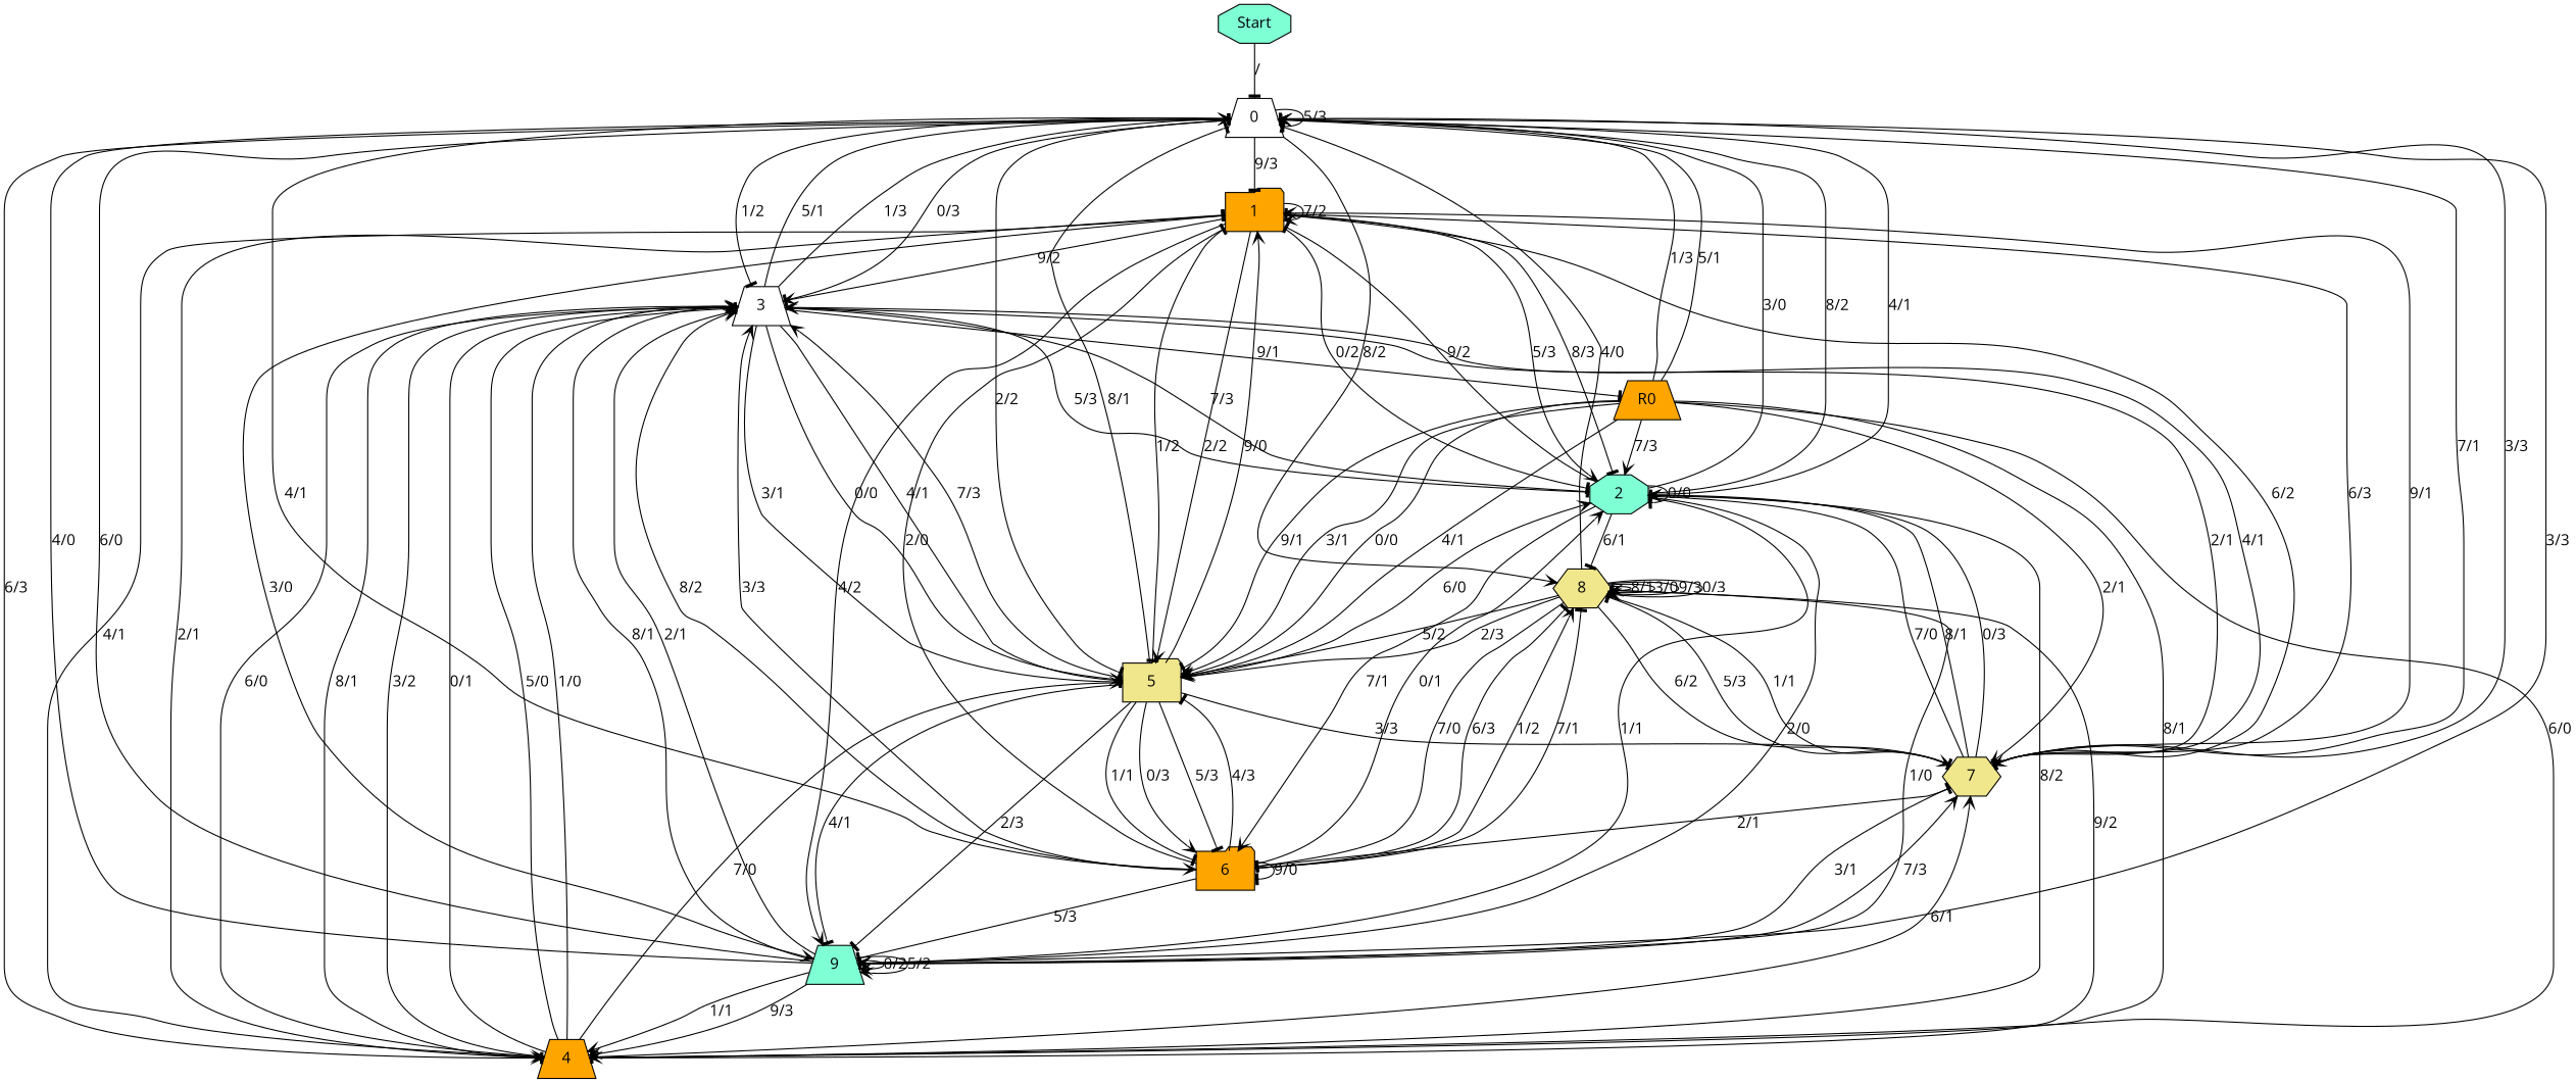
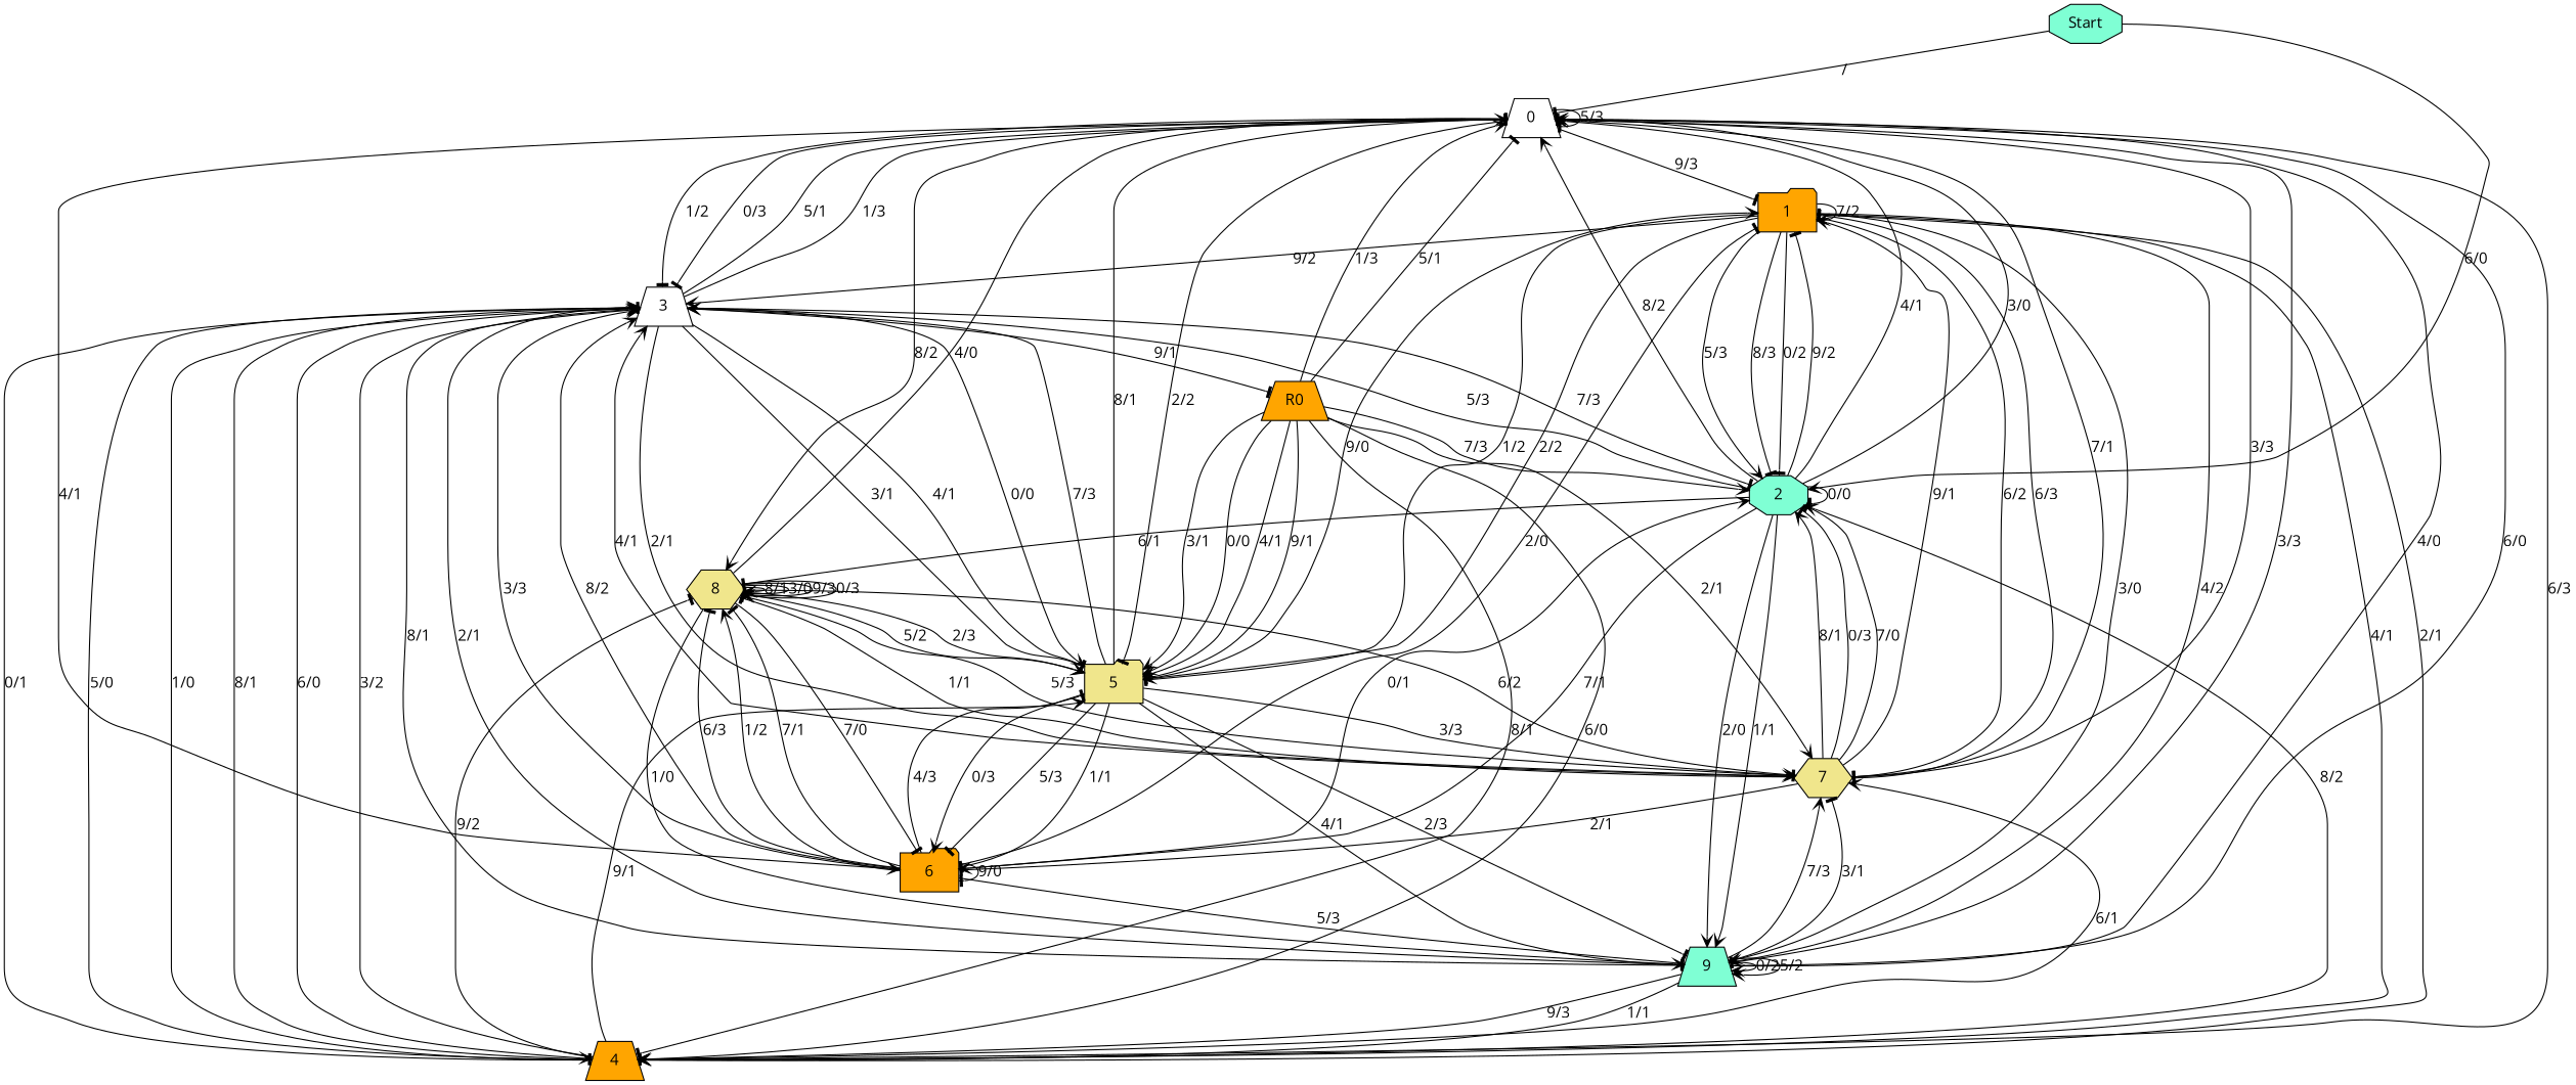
  digraph {
    fontname="Open Sans"
    node [fillcolor=orange fontname="Open Sans" shape=trapezium style=filled]
    edge [arrowhead=vee fontname="Open Sans"]
    Start [fillcolor=aquamarine shape=octagon]
    0 [fillcolor=white]
    1 [shape=folder]
    3 [fillcolor=white]
    6 [shape=folder]
    9 [fillcolor=aquamarine]
    4
    7 [fillcolor=khaki shape=hexagon]
    5 [fillcolor=khaki shape=folder]
    8 [fillcolor=khaki shape=hexagon]
    2 [fillcolor=aquamarine shape=octagon]
    n12 [label=R0]
    Start -> 0 [arrowhead=tee label="/"]
    0 -> 0 [arrowhead=tee label="5/3"]
    0 -> 1 [arrowhead=tee label="9/3"]
    0 -> 3 [arrowhead=tee label="0/3"]
    0 -> 3 [arrowhead=tee label="1/2"]
    0 -> 6 [label="4/1"]
    0 -> 9 [arrowhead=tee label="3/3"]
-   0 -> 4 [label="6/3"]
+   0 -> 4 [arrowhead=tee label="6/3"]
    0 -> 7 [arrowhead=tee label="7/1"]
    0 -> 5 [arrowhead=tee label="2/2"]
    0 -> 8 [label="8/2"]
    1 -> 1 [label="7/2"]
    1 -> 3 [label="9/2"]
    1 -> 9 [label="3/0"]
    1 -> 9 [label="4/2"]
    1 -> 7 [arrowhead=tee label="6/2"]
    1 -> 5 [arrowhead=tee label="1/2"]
    1 -> 5 [label="2/2"]
    1 -> 2 [label="5/3"]
    1 -> 2 [arrowhead=tee label="8/3"]
    1 -> 2 [arrowhead=tee label="0/2"]
    3 -> 0 [label="5/1"]
    3 -> 0 [arrowhead=tee label="1/3"]
    3 -> 4 [arrowhead=tee label="8/1"]
    3 -> 4 [label="6/0"]
    3 -> 7 [label="2/1"]
    3 -> 5 [arrowhead=tee label="3/1"]
    3 -> 5 [arrowhead=tee label="4/1"]
    3 -> 5 [label="0/0"]
    3 -> 2 [arrowhead=tee label="7/3"]
    3 -> n12 [arrowhead=tee label="9/1"]
    6 -> 1 [arrowhead=tee label="2/0"]
    6 -> 3 [label="8/2"]
    6 -> 3 [label="3/3"]
    6 -> 6 [arrowhead=tee label="9/0"]
    6 -> 9 [arrowhead=tee label="5/3"]
    6 -> 5 [arrowhead=tee label="4/3"]
    6 -> 8 [arrowhead=tee label="6/3"]
    6 -> 8 [label="1/2"]
    6 -> 8 [arrowhead=tee label="7/1"]
    6 -> 2 [label="0/1"]
    9 -> 0 [label="4/0"]
    9 -> 0 [arrowhead=tee label="6/0"]
    9 -> 3 [label="8/1"]
    9 -> 3 [label="2/1"]
    9 -> 9 [label="0/2"]
    9 -> 9 [label="5/2"]
    9 -> 4 [label="9/3"]
    9 -> 4 [label="1/1"]
    9 -> 7 [label="7/3"]
    9 -> 7 [arrowhead=tee label="3/1"]
    4 -> 1 [arrowhead=tee label="4/1"]
    4 -> 1 [arrowhead=tee label="2/1"]
    4 -> 3 [label="3/2"]
    4 -> 3 [label="0/1"]
    4 -> 3 [arrowhead=tee label="5/0"]
    4 -> 3 [label="1/0"]
    4 -> 7 [label="6/1"]
-   4 -> 5 [label="7/0"]
+   4 -> 5 [label="9/1"]
    4 -> 8 [arrowhead=tee label="9/2"]
    4 -> 2 [label="8/2"]
    7 -> 0 [arrowhead=tee label="3/3"]
    7 -> 1 [arrowhead=tee label="6/3"]
    7 -> 1 [label="9/1"]
    7 -> 3 [label="4/1"]
    7 -> 6 [arrowhead=tee label="2/1"]
    7 -> 8 [arrowhead=tee label="5/3"]
    7 -> 8 [arrowhead=tee label="1/1"]
    7 -> 2 [label="8/1"]
    7 -> 2 [arrowhead=tee label="0/3"]
    7 -> 2 [arrowhead=tee label="7/0"]
    5 -> 0 [arrowhead=tee label="8/1"]
    5 -> 1 [label="9/0"]
    5 -> 3 [label="7/3"]
    5 -> 6 [label="0/3"]
    5 -> 6 [arrowhead=tee label="1/1"]
    5 -> 6 [arrowhead=tee label="5/3"]
    5 -> 9 [arrowhead=tee label="4/1"]
    5 -> 9 [arrowhead=tee label="2/3"]
    5 -> 7 [arrowhead=tee label="3/3"]
-   5 -> 2 [label="6/0"]
+   Start -> 2 [label="6/0"]
    8 -> 0 [arrowhead=tee label="4/0"]
    8 -> 6 [arrowhead=tee label="7/0"]
    8 -> 9 [label="1/0"]
    8 -> 7 [label="6/2"]
    8 -> 5 [label="5/2"]
    8 -> 5 [label="2/3"]
    8 -> 8 [label="8/1"]
    8 -> 8 [arrowhead=tee label="3/0"]
    8 -> 8 [label="9/3"]
    8 -> 8 [label="0/3"]
    2 -> 0 [label="4/1"]
    2 -> 0 [label="3/0"]
    2 -> 0 [label="8/2"]
    2 -> 1 [arrowhead=tee label="9/2"]
    2 -> 3 [label="5/3"]
    2 -> 6 [label="7/1"]
    2 -> 9 [label="1/1"]
    2 -> 9 [label="2/0"]
    2 -> 8 [arrowhead=tee label="6/1"]
    2 -> 2 [arrowhead=tee label="0/0"]
    n12 -> 0 [label="1/3"]
    n12 -> 0 [arrowhead=tee label="5/1"]
    n12 -> 4 [arrowhead=tee label="8/1"]
    n12 -> 4 [label="6/0"]
    n12 -> 7 [label="2/1"]
    n12 -> 5 [label="3/1"]
    n12 -> 5 [label="0/0"]
    n12 -> 5 [label="4/1"]
    n12 -> 5 [arrowhead=tee label="9/1"]
    n12 -> 2 [label="7/3"]
  }
